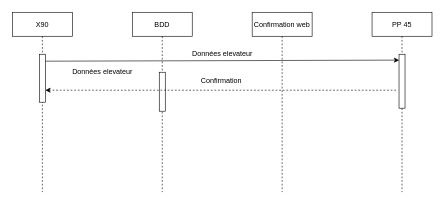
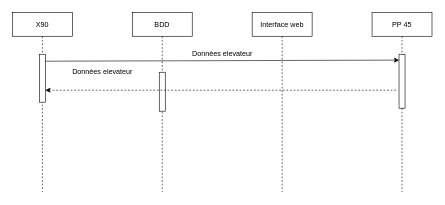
  <mxCell id="0" />
  <mxCell id="1" parent="0" />
  <mxCell id="2" value="X90" style="shape=umlLifeline;perimeter=lifelinePerimeter;container=1;collapsible=0;recursiveResize=0;rounded=0;shadow=0;strokeWidth=1;" parent="1" vertex="1"><mxGeometry x="20" y="20" width="100" height="300" as="geometry" /></mxCell>
  <mxCell id="3" value="" style="points=[];perimeter=orthogonalPerimeter;rounded=0;shadow=0;strokeWidth=1;" parent="2" vertex="1"><mxGeometry x="45" y="70" width="10" height="80" as="geometry" /></mxCell>
  <mxCell id="4" value="BDD" style="shape=umlLifeline;perimeter=lifelinePerimeter;container=1;collapsible=0;recursiveResize=0;rounded=0;shadow=0;strokeWidth=1;" parent="1" vertex="1"><mxGeometry x="220" y="20" width="100" height="300" as="geometry" /></mxCell>
  <mxCell id="5" value="" style="points=[];perimeter=orthogonalPerimeter;rounded=0;shadow=0;strokeWidth=1;" parent="4" vertex="1"><mxGeometry x="45" y="100" width="10" height="65" as="geometry" /></mxCell>
- <mxCell id="6" value="Confirmation web" style="shape=umlLifeline;perimeter=lifelinePerimeter;container=1;collapsible=0;recursiveResize=0;rounded=0;shadow=0;strokeWidth=1;" parent="1" vertex="1"><mxGeometry x="420" y="20" width="100" height="300" as="geometry" /></mxCell>
+ <mxCell id="6" value="Interface web" style="shape=umlLifeline;perimeter=lifelinePerimeter;container=1;collapsible=0;recursiveResize=0;rounded=0;shadow=0;strokeWidth=1;" parent="1" vertex="1"><mxGeometry x="420" y="20" width="100" height="300" as="geometry" /></mxCell>
  <mxCell id="7" value="PP 45" style="shape=umlLifeline;perimeter=lifelinePerimeter;container=1;collapsible=0;recursiveResize=0;rounded=0;shadow=0;strokeWidth=1;" parent="1" vertex="1"><mxGeometry x="620" y="20" width="100" height="300" as="geometry" /></mxCell>
  <mxCell id="8" value="" style="points=[];perimeter=orthogonalPerimeter;rounded=0;shadow=0;strokeWidth=1;" parent="7" vertex="1"><mxGeometry x="45" y="70" width="10" height="90" as="geometry" /></mxCell>
  <mxCell id="9" value="" style="endArrow=classic;html=1;rounded=0;exitX=1.011;exitY=0.145;exitDx=0;exitDy=0;exitPerimeter=0;entryX=0.02;entryY=0.109;entryDx=0;entryDy=0;entryPerimeter=0;" parent="1" source="3" target="8" edge="1"><mxGeometry width="50" height="50" relative="1" as="geometry"><mxPoint x="75" y="112.18" as="sourcePoint" /><mxPoint x="660" y="112" as="targetPoint" /><Array as="points" /></mxGeometry></mxCell>
  <mxCell id="10" value="Données elevateur" style="text;html=1;align=center;verticalAlign=middle;resizable=0;points=[];autosize=1;strokeColor=none;fillColor=none;" parent="1" vertex="1"><mxGeometry x="310" y="75" width="120" height="30" as="geometry" /></mxCell>
  <mxCell id="11" value="" style="endArrow=classic;html=1;rounded=0;dashed=1;" parent="1" target="3" edge="1"><mxGeometry width="50" height="50" relative="1" as="geometry"><mxPoint x="660" y="150" as="sourcePoint" /><mxPoint x="-10" y="110" as="targetPoint" /><Array as="points" /></mxGeometry></mxCell>
- <mxCell id="12" value="Confirmation&amp;nbsp;" style="text;html=1;align=center;verticalAlign=middle;resizable=0;points=[];autosize=1;strokeColor=none;fillColor=none;" parent="1" vertex="1"><mxGeometry x="325" y="120" width="90" height="30" as="geometry" /></mxCell>
  <mxCell id="13" value="Données elevateur" style="text;html=1;align=center;verticalAlign=middle;resizable=0;points=[];autosize=1;strokeColor=none;fillColor=none;strokeWidth=1;rotation=0;" vertex="1" parent="1"><mxGeometry x="110" y="105" width="120" height="30" as="geometry" /></mxCell>
